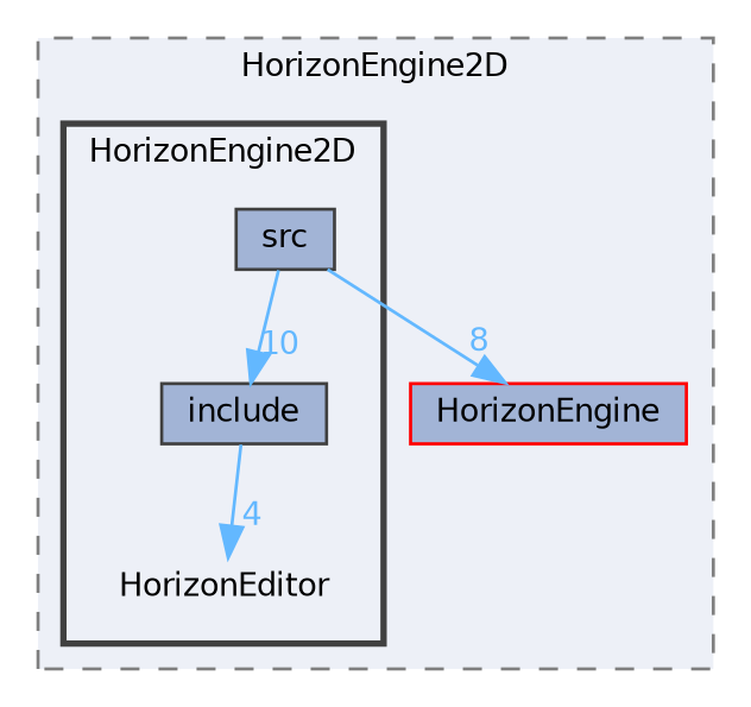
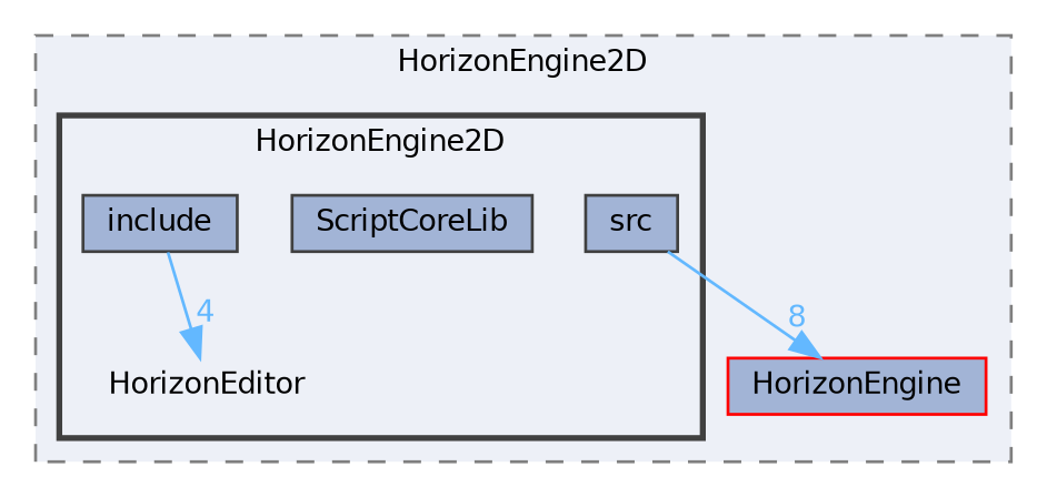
  digraph {
    compound=true
    node [fontname=Helvetica fontsize=10 shape=box color=grey25 fillcolor="#a2b4d6" style=filled]
    edge [color=steelblue1 fontcolor=steelblue1 fontname=Helvetica fontsize=10 labeldistance=1.5 labelfontname=Helvetica labelfontsize=10]
    n1 [height=0.2 label=HorizonEditor shape=plaintext width=0.4 color="" fillcolor="" style=""]
    n2 [height=0.2 label=include width=0.4]
+   n3 [height=0.2 label=ScriptCoreLib width=0.4]
    n4 [height=0.2 label=src width=0.4]
    n5 [color=red height=0.2 label=HorizonEngine width=0.4]
    subgraph cluster_1 {
      bgcolor="#edf0f7"
      fontname=Helvetica
      fontsize=10
      label=HorizonEngine2D
      pencolor=grey50
      style="filled,dashed"
      n5
      subgraph cluster_2 {
        bgcolor="#edf0f7"
        fontname=Helvetica
        fontsize=10
        label=HorizonEngine2D
        pencolor=grey25
        style="filled,bold"
        n1
        n2
+       n3
        n4
      }
    }
    n2 -> n1 [headlabel=4]
-   n4 -> n2 [headlabel=10]
    n4 -> n5 [headlabel=8]
  }
